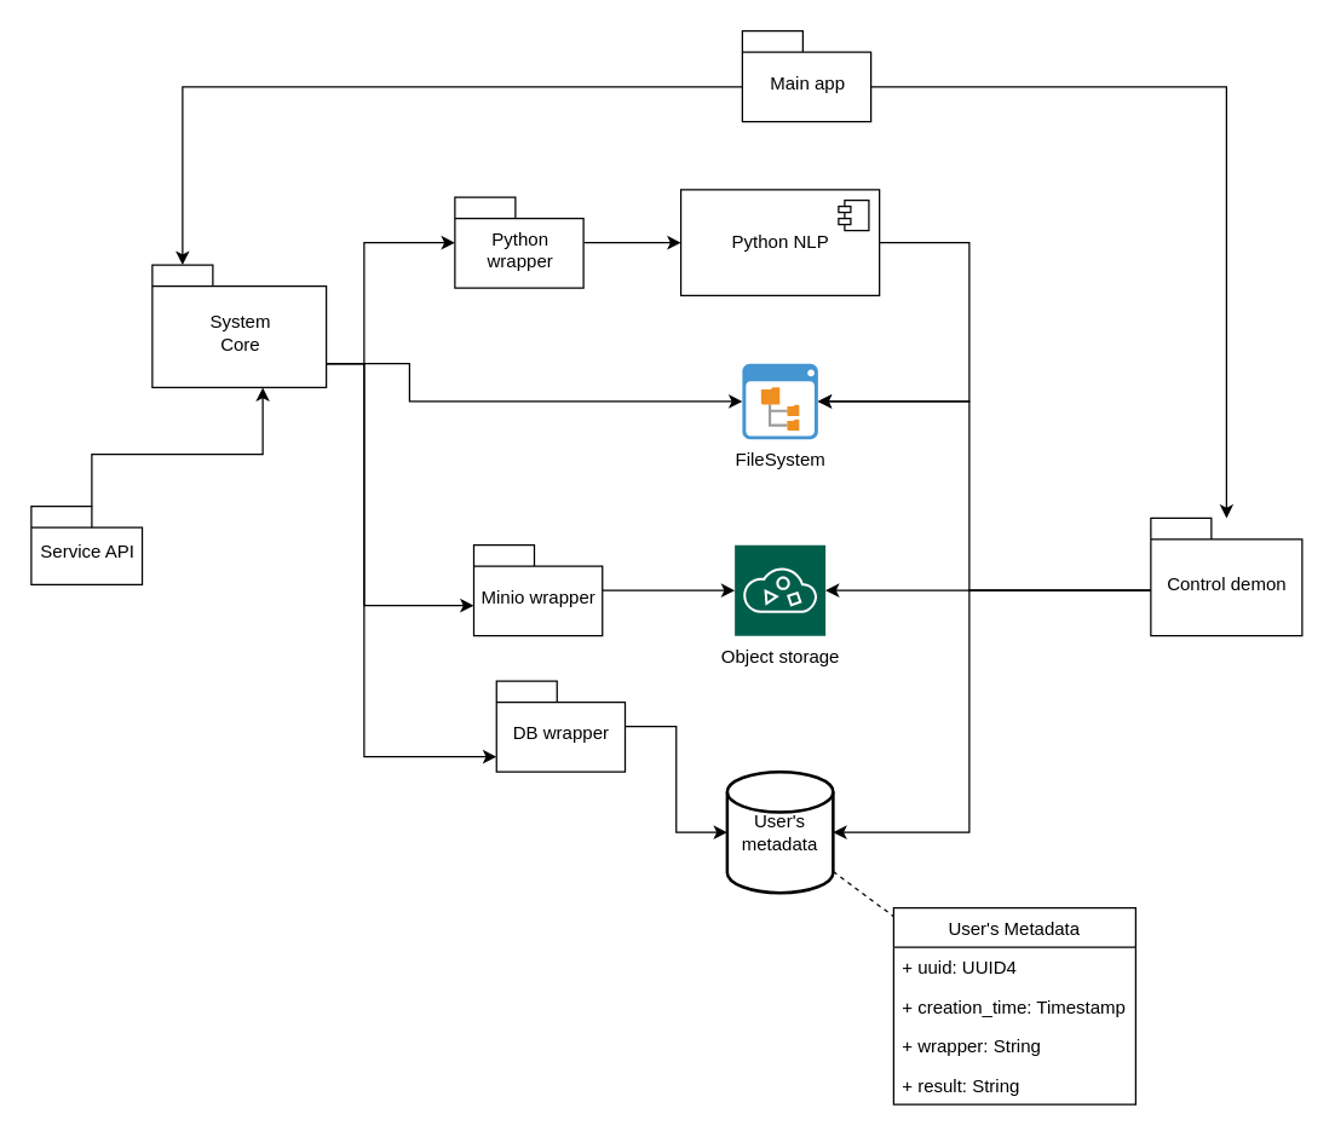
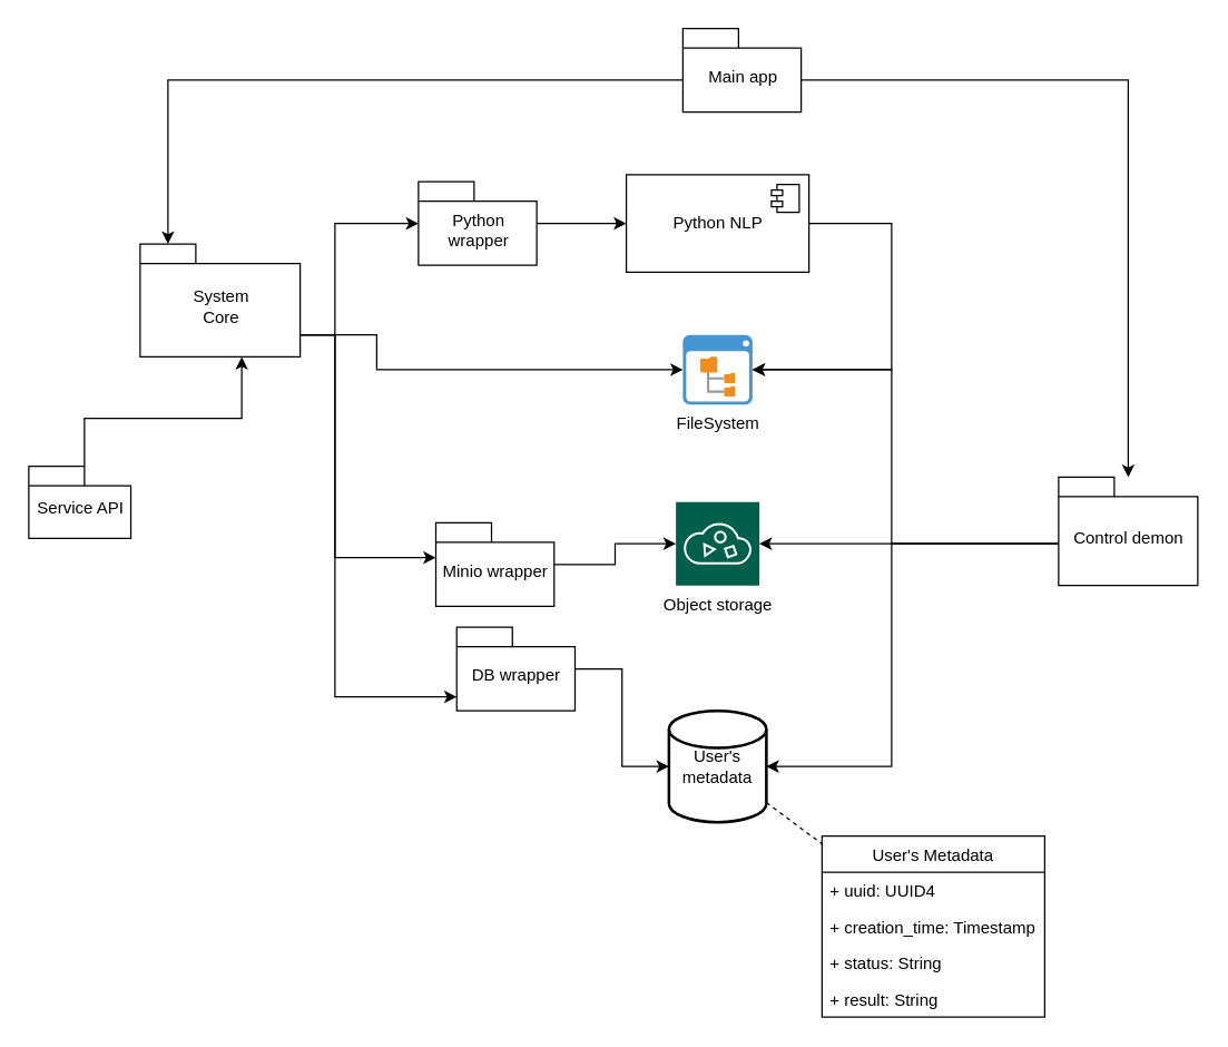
  <mxCell id="0" />
  <mxCell id="1" parent="0" />
  <mxCell id="2" value="Object storage" style="pointerEvents=1;shadow=0;dashed=0;html=1;strokeColor=none;fillColor=#005F4B;labelPosition=center;verticalLabelPosition=bottom;verticalAlign=top;align=center;outlineConnect=0;shape=mxgraph.veeam2.object_storage;" parent="1" vertex="1"><mxGeometry x="485" y="360" width="60" height="60" as="geometry" /></mxCell>
  <mxCell id="3" style="edgeStyle=none;rounded=0;orthogonalLoop=1;jettySize=auto;html=1;dashed=1;endArrow=none;endFill=0;" edge="1" parent="1" source="4" target="29"><mxGeometry relative="1" as="geometry" /></mxCell>
  <mxCell id="4" value="User's metadata" style="strokeWidth=2;html=1;shape=mxgraph.flowchart.database;whiteSpace=wrap;" parent="1" vertex="1"><mxGeometry x="480" y="510" width="70" height="80" as="geometry" /></mxCell>
  <mxCell id="5" value="FileSystem" style="shadow=0;dashed=0;html=1;strokeColor=none;fillColor=#4495D1;labelPosition=center;verticalLabelPosition=bottom;verticalAlign=top;align=center;outlineConnect=0;shape=mxgraph.veeam.2d.file_system_browser;" parent="1" vertex="1"><mxGeometry x="490" y="240" width="50" height="50" as="geometry" /></mxCell>
  <mxCell id="6" style="edgeStyle=orthogonalEdgeStyle;rounded=0;orthogonalLoop=1;jettySize=auto;html=1;" parent="1" source="18" target="2" edge="1"><mxGeometry relative="1" as="geometry" /></mxCell>
  <mxCell id="7" style="edgeStyle=orthogonalEdgeStyle;rounded=0;orthogonalLoop=1;jettySize=auto;html=1;" parent="1" source="27" target="5" edge="1"><mxGeometry relative="1" as="geometry"><Array as="points"><mxPoint x="640" y="160" /><mxPoint x="640" y="265" /></Array></mxGeometry></mxCell>
  <mxCell id="8" style="edgeStyle=orthogonalEdgeStyle;rounded=0;orthogonalLoop=1;jettySize=auto;html=1;" parent="1" source="15" target="18" edge="1"><mxGeometry relative="1" as="geometry"><Array as="points"><mxPoint x="240" y="240" /><mxPoint x="240" y="400" /></Array></mxGeometry></mxCell>
  <mxCell id="9" style="edgeStyle=orthogonalEdgeStyle;rounded=0;orthogonalLoop=1;jettySize=auto;html=1;" parent="1" source="15" target="17" edge="1"><mxGeometry relative="1" as="geometry"><Array as="points"><mxPoint x="240" y="240" /><mxPoint x="240" y="160" /></Array></mxGeometry></mxCell>
  <mxCell id="10" style="edgeStyle=orthogonalEdgeStyle;rounded=0;orthogonalLoop=1;jettySize=auto;html=1;" parent="1" source="15" target="19" edge="1"><mxGeometry relative="1" as="geometry"><mxPoint x="180" y="470" as="sourcePoint" /><Array as="points"><mxPoint x="240" y="240" /><mxPoint x="240" y="500" /></Array></mxGeometry></mxCell>
  <mxCell id="11" style="edgeStyle=orthogonalEdgeStyle;rounded=0;orthogonalLoop=1;jettySize=auto;html=1;startArrow=classic;startFill=1;endArrow=none;endFill=0;" parent="1" source="15" target="14" edge="1"><mxGeometry relative="1" as="geometry"><mxPoint x="174" y="330" as="sourcePoint" /><mxPoint x="90" y="265" as="targetPoint" /><Array as="points"><mxPoint x="173" y="300" /><mxPoint x="60" y="300" /></Array></mxGeometry></mxCell>
  <mxCell id="12" style="edgeStyle=orthogonalEdgeStyle;rounded=0;orthogonalLoop=1;jettySize=auto;html=1;startArrow=none;startFill=0;" parent="1" source="15" target="5" edge="1"><mxGeometry relative="1" as="geometry"><Array as="points"><mxPoint x="270" y="240" /><mxPoint x="270" y="265" /></Array></mxGeometry></mxCell>
  <mxCell id="13" style="edgeStyle=orthogonalEdgeStyle;rounded=0;orthogonalLoop=1;jettySize=auto;html=1;" parent="1" source="19" target="4" edge="1"><mxGeometry relative="1" as="geometry" /></mxCell>
  <mxCell id="14" value="&lt;span style=&quot;font-weight: normal&quot;&gt;Service API&lt;/span&gt;" style="shape=folder;fontStyle=1;spacingTop=10;tabWidth=40;tabHeight=14;tabPosition=left;html=1;" parent="1" vertex="1"><mxGeometry x="20" y="334.44" width="73.33" height="51.76" as="geometry" /></mxCell>
  <mxCell id="15" value="&lt;span style=&quot;font-weight: 400&quot;&gt;System&lt;/span&gt;&lt;br style=&quot;padding: 0px ; margin: 0px ; font-weight: 400&quot;&gt;&lt;span style=&quot;font-weight: 400&quot;&gt;Core&lt;/span&gt;" style="shape=folder;fontStyle=1;spacingTop=10;tabWidth=40;tabHeight=14;tabPosition=left;html=1;" parent="1" vertex="1"><mxGeometry x="100" y="174.71" width="115" height="81.17" as="geometry" /></mxCell>
  <mxCell id="16" style="edgeStyle=orthogonalEdgeStyle;rounded=0;orthogonalLoop=1;jettySize=auto;html=1;startArrow=none;startFill=0;endArrow=classic;endFill=1;" parent="1" source="17" target="27" edge="1"><mxGeometry relative="1" as="geometry" /></mxCell>
  <mxCell id="17" value="&lt;span style=&quot;font-weight: 400&quot;&gt;Python&lt;br&gt;wrapper&lt;/span&gt;" style="shape=folder;fontStyle=1;spacingTop=10;tabWidth=40;tabHeight=14;tabPosition=left;html=1;" parent="1" vertex="1"><mxGeometry x="300" width="85" height="60" as="geometry" y="130" /></mxCell>
- <mxCell id="18" value="&lt;span style=&quot;font-weight: 400&quot;&gt;Minio wrapper&lt;/span&gt;" style="shape=folder;fontStyle=1;spacingTop=10;tabWidth=40;tabHeight=14;tabPosition=left;html=1;" parent="1" vertex="1"><mxGeometry x="312.5" y="360" width="85" height="60" as="geometry" /></mxCell>
+ <mxCell id="18" value="&lt;span style=&quot;font-weight: 400&quot;&gt;Minio wrapper&lt;/span&gt;" style="shape=folder;fontStyle=1;spacingTop=10;tabWidth=40;tabHeight=14;tabPosition=left;html=1;" parent="1" vertex="1"><mxGeometry x="312.5" y="375" width="85" height="60" as="geometry" /></mxCell>
  <mxCell id="19" value="&lt;span style=&quot;font-weight: 400&quot;&gt;DB wrapper&lt;/span&gt;" style="shape=folder;fontStyle=1;spacingTop=10;tabWidth=40;tabHeight=14;tabPosition=left;html=1;" parent="1" vertex="1"><mxGeometry x="327.5" y="450" width="85" height="60" as="geometry" /></mxCell>
  <mxCell id="20" style="edgeStyle=orthogonalEdgeStyle;rounded=0;orthogonalLoop=1;jettySize=auto;html=1;exitX=0;exitY=0;exitDx=0;exitDy=42;exitPerimeter=0;startArrow=none;startFill=0;endArrow=classic;endFill=1;" parent="1" source="23" target="5" edge="1"><mxGeometry relative="1" as="geometry"><Array as="points"><mxPoint x="780" y="390" /><mxPoint x="640" y="390" /><mxPoint x="640" y="265" /></Array></mxGeometry></mxCell>
  <mxCell id="21" style="edgeStyle=orthogonalEdgeStyle;rounded=0;orthogonalLoop=1;jettySize=auto;html=1;startArrow=none;startFill=0;endArrow=classic;endFill=1;" parent="1" source="23" target="2" edge="1"><mxGeometry relative="1" as="geometry"><Array as="points"><mxPoint x="640" y="390" /><mxPoint x="640" y="390" /></Array></mxGeometry></mxCell>
  <mxCell id="22" style="edgeStyle=orthogonalEdgeStyle;rounded=0;orthogonalLoop=1;jettySize=auto;html=1;startArrow=none;startFill=0;endArrow=classic;endFill=1;" parent="1" source="23" target="4" edge="1"><mxGeometry relative="1" as="geometry"><Array as="points"><mxPoint x="640" y="390" /><mxPoint x="640" y="550" /></Array></mxGeometry></mxCell>
  <mxCell id="23" value="&lt;span style=&quot;font-weight: normal&quot;&gt;Control demon&lt;/span&gt;" style="shape=folder;fontStyle=1;spacingTop=10;tabWidth=40;tabHeight=14;tabPosition=left;html=1;" parent="1" vertex="1"><mxGeometry x="760" y="342.22" width="100" height="77.78" as="geometry" /></mxCell>
  <mxCell id="24" style="edgeStyle=orthogonalEdgeStyle;rounded=0;orthogonalLoop=1;jettySize=auto;html=1;exitX=0;exitY=0;exitDx=0;exitDy=37;exitPerimeter=0;startArrow=none;startFill=0;endArrow=classic;endFill=1;entryX=0;entryY=0;entryDx=20;entryDy=0;entryPerimeter=0;" parent="1" source="26" target="15" edge="1"><mxGeometry relative="1" as="geometry"><Array as="points"><mxPoint x="120" y="57" /></Array></mxGeometry></mxCell>
  <mxCell id="25" style="edgeStyle=orthogonalEdgeStyle;rounded=0;orthogonalLoop=1;jettySize=auto;html=1;exitX=0;exitY=0;exitDx=85;exitDy=37;exitPerimeter=0;startArrow=none;startFill=0;endArrow=classic;endFill=1;" parent="1" source="26" target="23" edge="1"><mxGeometry relative="1" as="geometry"><Array as="points"><mxPoint x="810" y="57" /></Array></mxGeometry></mxCell>
  <mxCell id="26" value="&lt;span style=&quot;font-weight: 400&quot;&gt;Main app&lt;/span&gt;" style="shape=folder;fontStyle=1;spacingTop=10;tabWidth=40;tabHeight=14;tabPosition=left;html=1;" parent="1" vertex="1"><mxGeometry x="490" y="20" width="85" height="60" as="geometry" /></mxCell>
  <mxCell id="27" value="Python NLP" style="html=1;dropTarget=0;" parent="1" vertex="1"><mxGeometry x="449.37" y="125" width="131.25" height="70" as="geometry" /></mxCell>
  <mxCell id="28" value="" style="shape=module;jettyWidth=8;jettyHeight=4;" parent="27" vertex="1"><mxGeometry x="1" width="20" height="20" relative="1" as="geometry"><mxPoint x="-27" y="7" as="offset" /></mxGeometry></mxCell>
  <mxCell id="29" value="User's Metadata" style="swimlane;fontStyle=0;childLayout=stackLayout;horizontal=1;startSize=26;fillColor=none;horizontalStack=0;resizeParent=1;resizeParentMax=0;resizeLast=0;collapsible=1;marginBottom=0;" vertex="1" parent="1"><mxGeometry x="590" y="600" width="160" height="130" as="geometry" /></mxCell>
  <mxCell id="30" value="+ uuid: UUID4" style="text;strokeColor=none;fillColor=none;align=left;verticalAlign=top;spacingLeft=4;spacingRight=4;overflow=hidden;rotatable=0;points=[[0,0.5],[1,0.5]];portConstraint=eastwest;" vertex="1" parent="29"><mxGeometry y="26" width="160" height="26" as="geometry" /></mxCell>
  <mxCell id="31" value="+ creation_time: Timestamp" style="text;strokeColor=none;fillColor=none;align=left;verticalAlign=top;spacingLeft=4;spacingRight=4;overflow=hidden;rotatable=0;points=[[0,0.5],[1,0.5]];portConstraint=eastwest;" vertex="1" parent="29"><mxGeometry y="52" width="160" height="26" as="geometry" /></mxCell>
- <mxCell id="32" value="+ wrapper: String" style="text;strokeColor=none;fillColor=none;align=left;verticalAlign=top;spacingLeft=4;spacingRight=4;overflow=hidden;rotatable=0;points=[[0,0.5],[1,0.5]];portConstraint=eastwest;" vertex="1" parent="29"><mxGeometry y="78" width="160" height="26" as="geometry" /></mxCell>
+ <mxCell id="32" value="+ status: String" style="text;strokeColor=none;fillColor=none;align=left;verticalAlign=top;spacingLeft=4;spacingRight=4;overflow=hidden;rotatable=0;points=[[0,0.5],[1,0.5]];portConstraint=eastwest;" vertex="1" parent="29"><mxGeometry y="78" width="160" height="26" as="geometry" /></mxCell>
  <mxCell id="33" value="+ result: String" style="text;strokeColor=none;fillColor=none;align=left;verticalAlign=top;spacingLeft=4;spacingRight=4;overflow=hidden;rotatable=0;points=[[0,0.5],[1,0.5]];portConstraint=eastwest;" vertex="1" parent="29"><mxGeometry y="104" width="160" height="26" as="geometry" /></mxCell>
